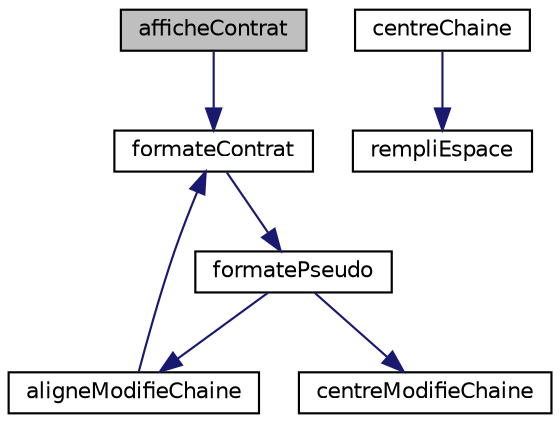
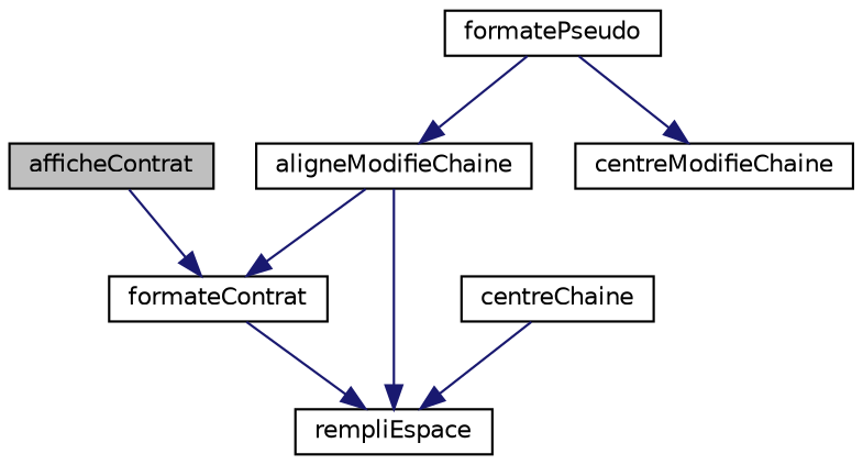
  digraph {
    rankdir=TB
    node [color=black fillcolor=white fontname=Helvetica fontsize=10 shape=record style=filled]
    edge [color=midnightblue fontname=Helvetica fontsize=10 labelfontname=Helvetica labelfontsize=10 style=solid]
    n1 [fillcolor=grey75 fontcolor=black height=0.2 label=afficheContrat width=0.4]
    n2 [height=0.2 label=formateContrat width=0.4]
    n3 [height=0.2 label=formatePseudo width=0.4]
    n4 [height=0.2 label=aligneModifieChaine width=0.4]
    n5 [height=0.2 label=rempliEspace width=0.4]
    n6 [height=0.2 label=centreModifieChaine width=0.4]
    n7 [height=0.2 label=centreChaine width=0.4]
    n1 -> n2
-   n2 -> n3
+   n2 -> n5
    n3 -> n4
    n3 -> n6
    n4 -> n2
+   n4 -> n5
    n7 -> n5
  }
